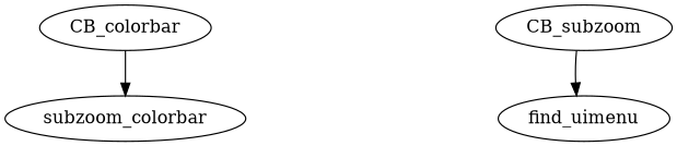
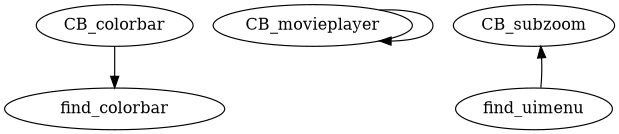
  digraph {
    n1 [label=CB_colorbar]
-   find_colorbar [label=subzoom_colorbar]
+   find_colorbar
+   CB_movieplayer
    CB_subzoom
    find_uimenu
    n1 -> find_colorbar
-   CB_subzoom -> find_uimenu
+   CB_movieplayer -> CB_movieplayer
+   find_uimenu -> CB_subzoom
  }
